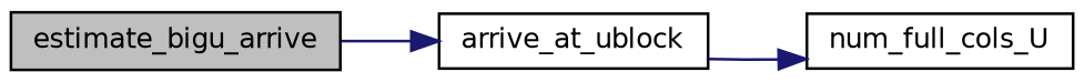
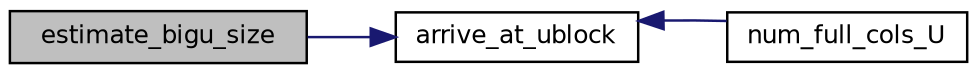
  digraph {
    rankdir=LR
    node [color=black fillcolor=white fontname=Helvetica fontsize=10 shape=record style=filled]
    edge [color=midnightblue fontname=Helvetica fontsize=10 labelfontname=Helvetica labelfontsize=10 style=solid]
-   n1 [fillcolor=grey75 fontcolor=black height=0.2 label=estimate_bigu_arrive width=0.4]
+   n1 [fillcolor=grey75 fontcolor=black height=0.2 label=estimate_bigu_size width=0.4]
    n2 [height=0.2 label=arrive_at_ublock width=0.4]
    n3 [height=0.2 label=num_full_cols_U width=0.4]
    n1 -> n2
-   n2 -> n3
+   n3 -> n2
  }
